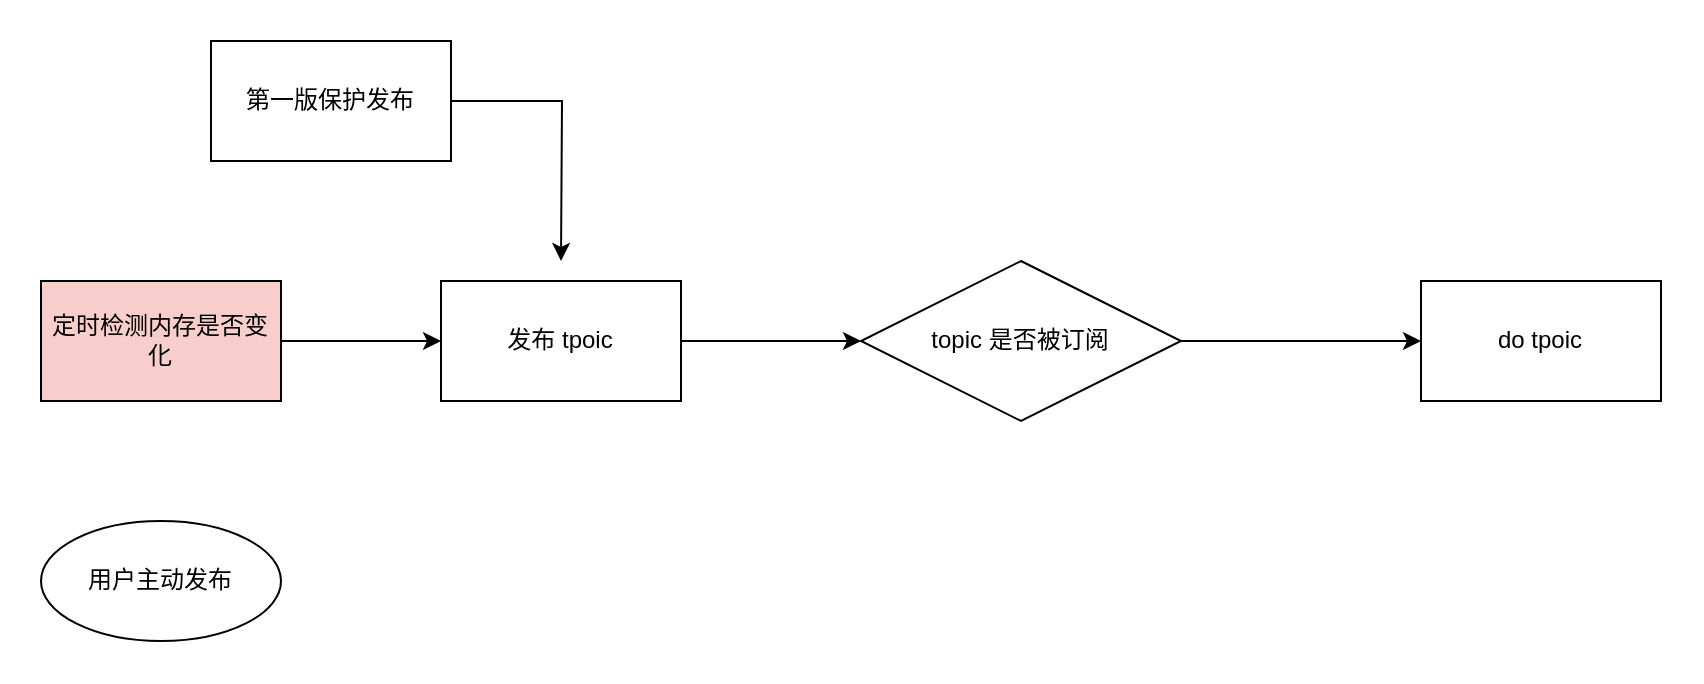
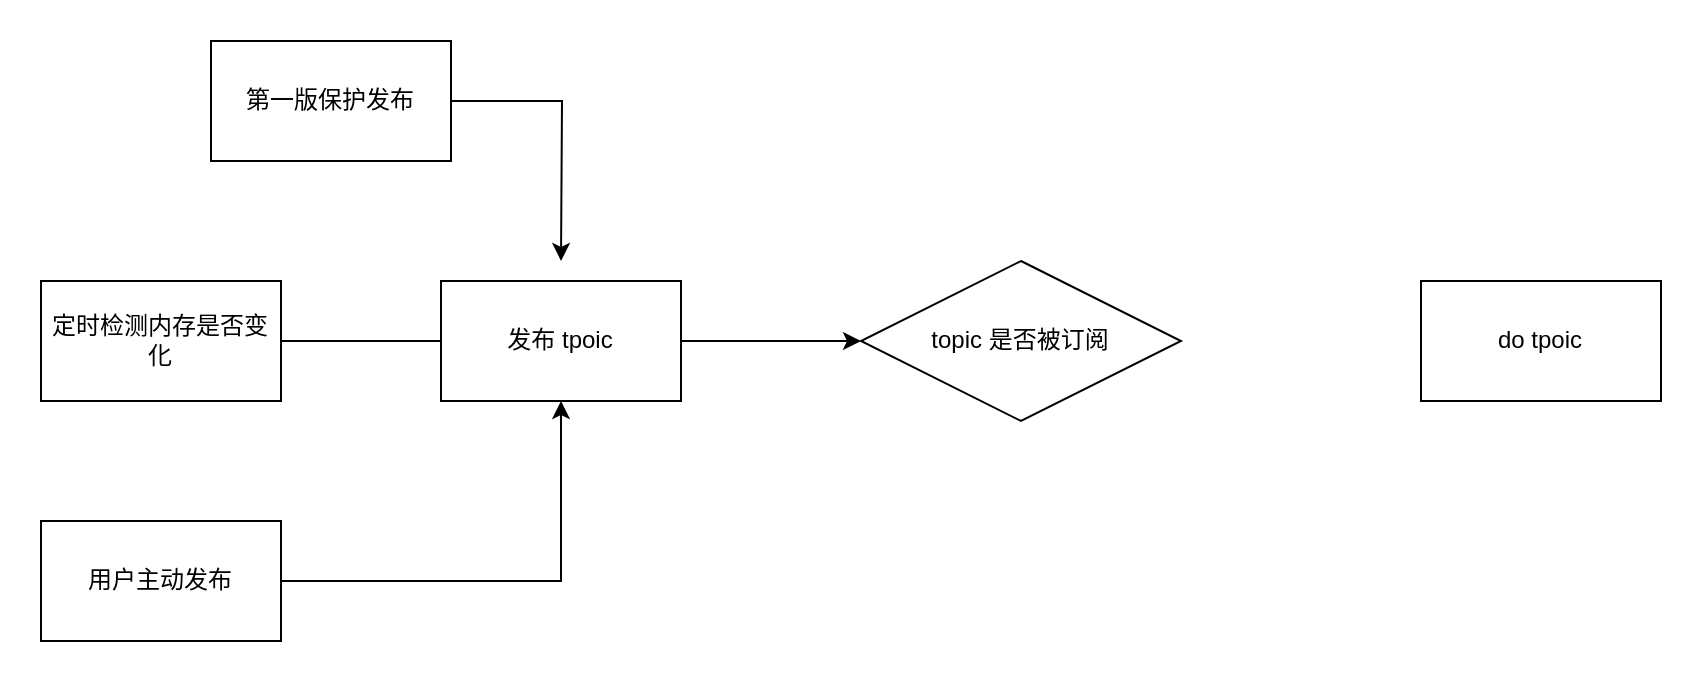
  <mxCell id="0" />
  <mxCell id="1" parent="0" />
  <mxCell id="2" style="edgeStyle=orthogonalEdgeStyle;rounded=0;orthogonalLoop=1;jettySize=auto;html=1;" edge="1" parent="1" source="3"><mxGeometry relative="1" as="geometry"><mxPoint x="280" y="130" as="targetPoint" /></mxGeometry></mxCell>
  <mxCell id="3" value="第一版保护发布" style="rounded=0;whiteSpace=wrap;html=1;" vertex="1" parent="1"><mxGeometry x="105" y="20" width="120" height="60" as="geometry" /></mxCell>
- <mxCell id="4" style="edgeStyle=orthogonalEdgeStyle;rounded=0;orthogonalLoop=1;jettySize=auto;html=1;entryX=0;entryY=0.5;entryDx=0;entryDy=0;" edge="1" parent="1" source="5" target="12"><mxGeometry relative="1" as="geometry" /></mxCell>
- <mxCell id="5" value="定时检测内存是否变化" style="rounded=0;whiteSpace=wrap;html=1;fillColor=#f8cecc;" vertex="1" parent="1"><mxGeometry x="20" y="140" width="120" height="60" as="geometry" /></mxCell>
- <mxCell id="7" value="用户主动发布" style="ellipse;whiteSpace=wrap;html=1;" vertex="1" parent="1"><mxGeometry x="20" y="260" width="120" height="60" as="geometry" /></mxCell>
+ <mxCell id="4" style="edgeStyle=orthogonalEdgeStyle;rounded=0;orthogonalLoop=1;jettySize=auto;html=1;entryX=0;entryY=0.5;entryDx=0;entryDy=0;endArrow=none;" edge="1" parent="1" source="5" target="12"><mxGeometry relative="1" as="geometry" /></mxCell>
+ <mxCell id="5" value="定时检测内存是否变化" style="rounded=0;whiteSpace=wrap;html=1;" vertex="1" parent="1"><mxGeometry x="20" y="140" width="120" height="60" as="geometry" /></mxCell>
+ <mxCell id="6" style="edgeStyle=orthogonalEdgeStyle;rounded=0;orthogonalLoop=1;jettySize=auto;html=1;entryX=0.5;entryY=1;entryDx=0;entryDy=0;" edge="1" parent="1" source="7" target="12"><mxGeometry relative="1" as="geometry" /></mxCell>
+ <mxCell id="7" value="用户主动发布" style="rounded=0;whiteSpace=wrap;html=1;" vertex="1" parent="1"><mxGeometry x="20" y="260" width="120" height="60" as="geometry" /></mxCell>
  <mxCell id="8" value="do tpoic" style="rounded=0;whiteSpace=wrap;html=1;" vertex="1" parent="1"><mxGeometry x="710" y="140" width="120" height="60" as="geometry" /></mxCell>
- <mxCell id="9" style="edgeStyle=orthogonalEdgeStyle;rounded=0;orthogonalLoop=1;jettySize=auto;html=1;entryX=0;entryY=0.5;entryDx=0;entryDy=0;" edge="1" parent="1" source="10" target="8"><mxGeometry relative="1" as="geometry" /></mxCell>
  <mxCell id="10" value="topic 是否被订阅" style="rhombus;whiteSpace=wrap;html=1;" vertex="1" parent="1"><mxGeometry x="430" y="130" width="160" height="80" as="geometry" /></mxCell>
  <mxCell id="11" style="edgeStyle=orthogonalEdgeStyle;rounded=0;orthogonalLoop=1;jettySize=auto;html=1;entryX=0;entryY=0.5;entryDx=0;entryDy=0;" edge="1" parent="1" source="12" target="10"><mxGeometry relative="1" as="geometry" /></mxCell>
  <mxCell id="12" value="发布 tpoic" style="rounded=0;whiteSpace=wrap;html=1;" vertex="1" parent="1"><mxGeometry x="220" y="140" width="120" height="60" as="geometry" /></mxCell>
